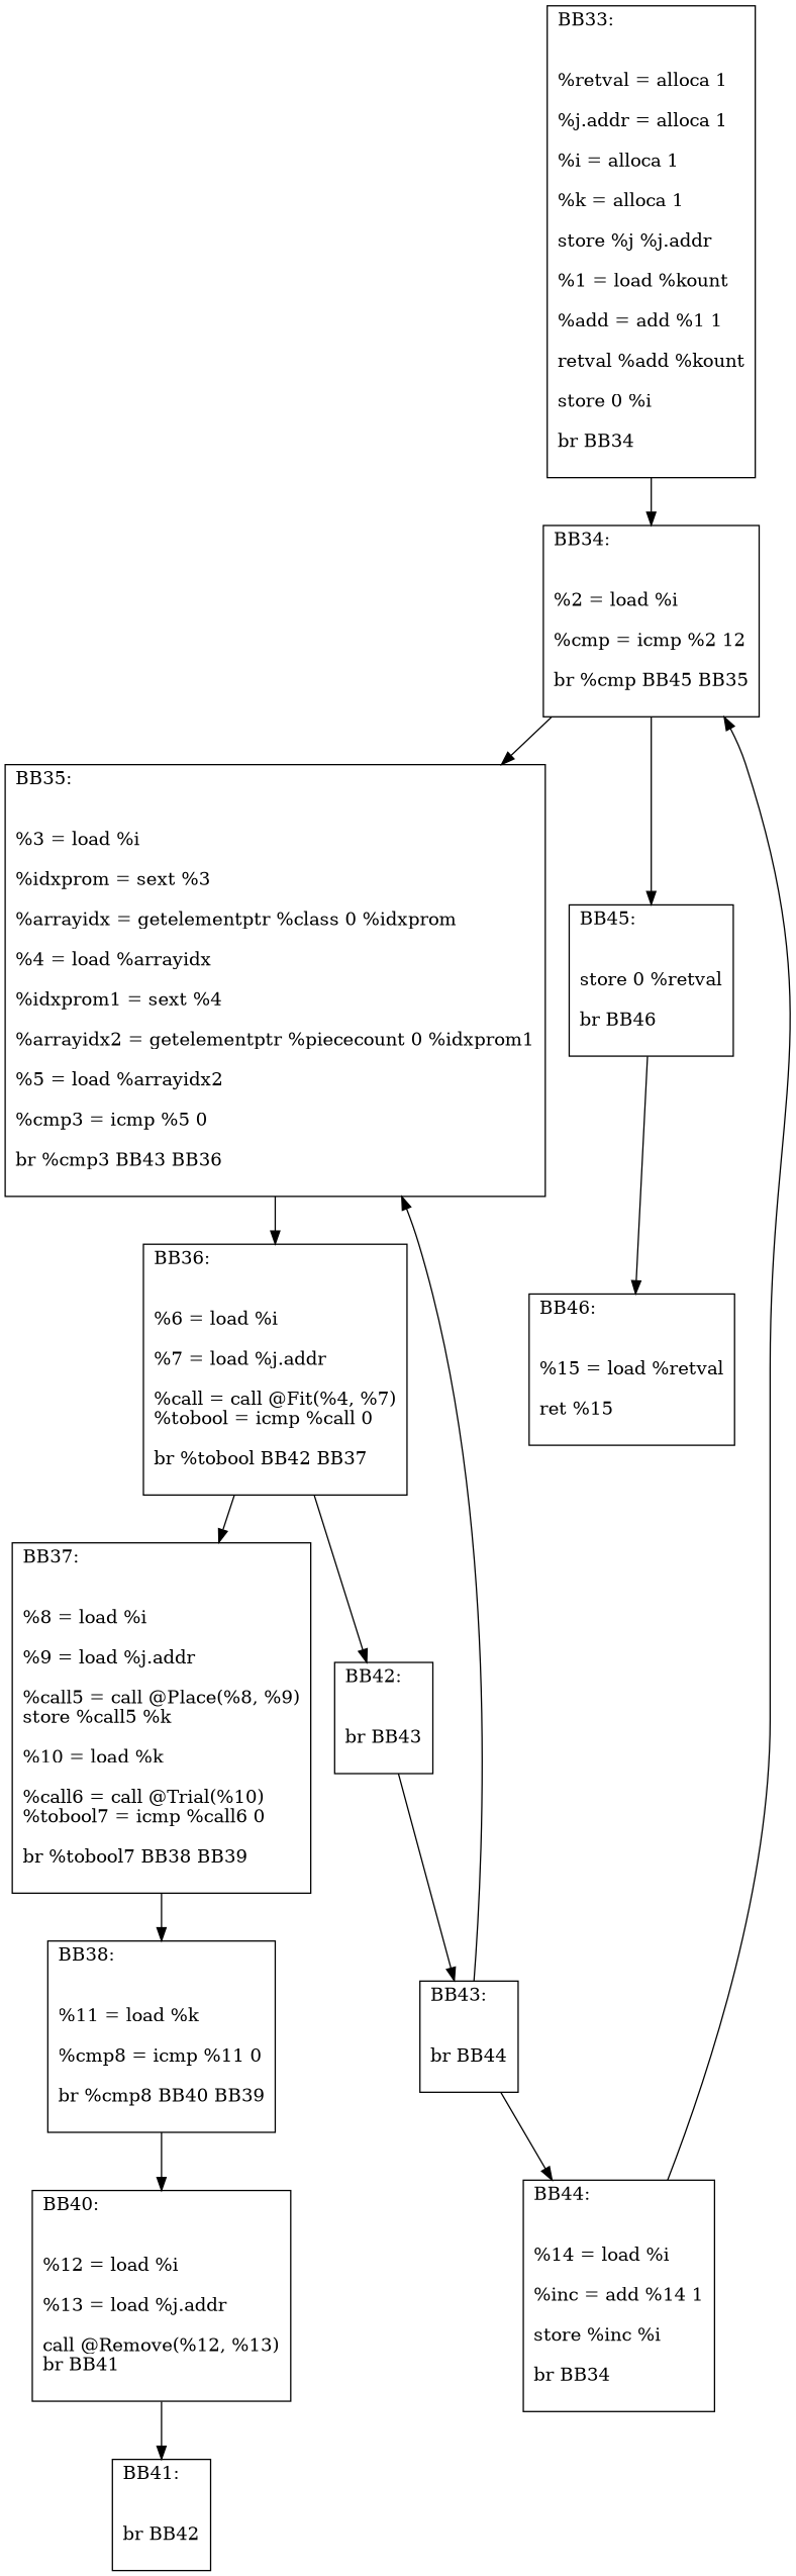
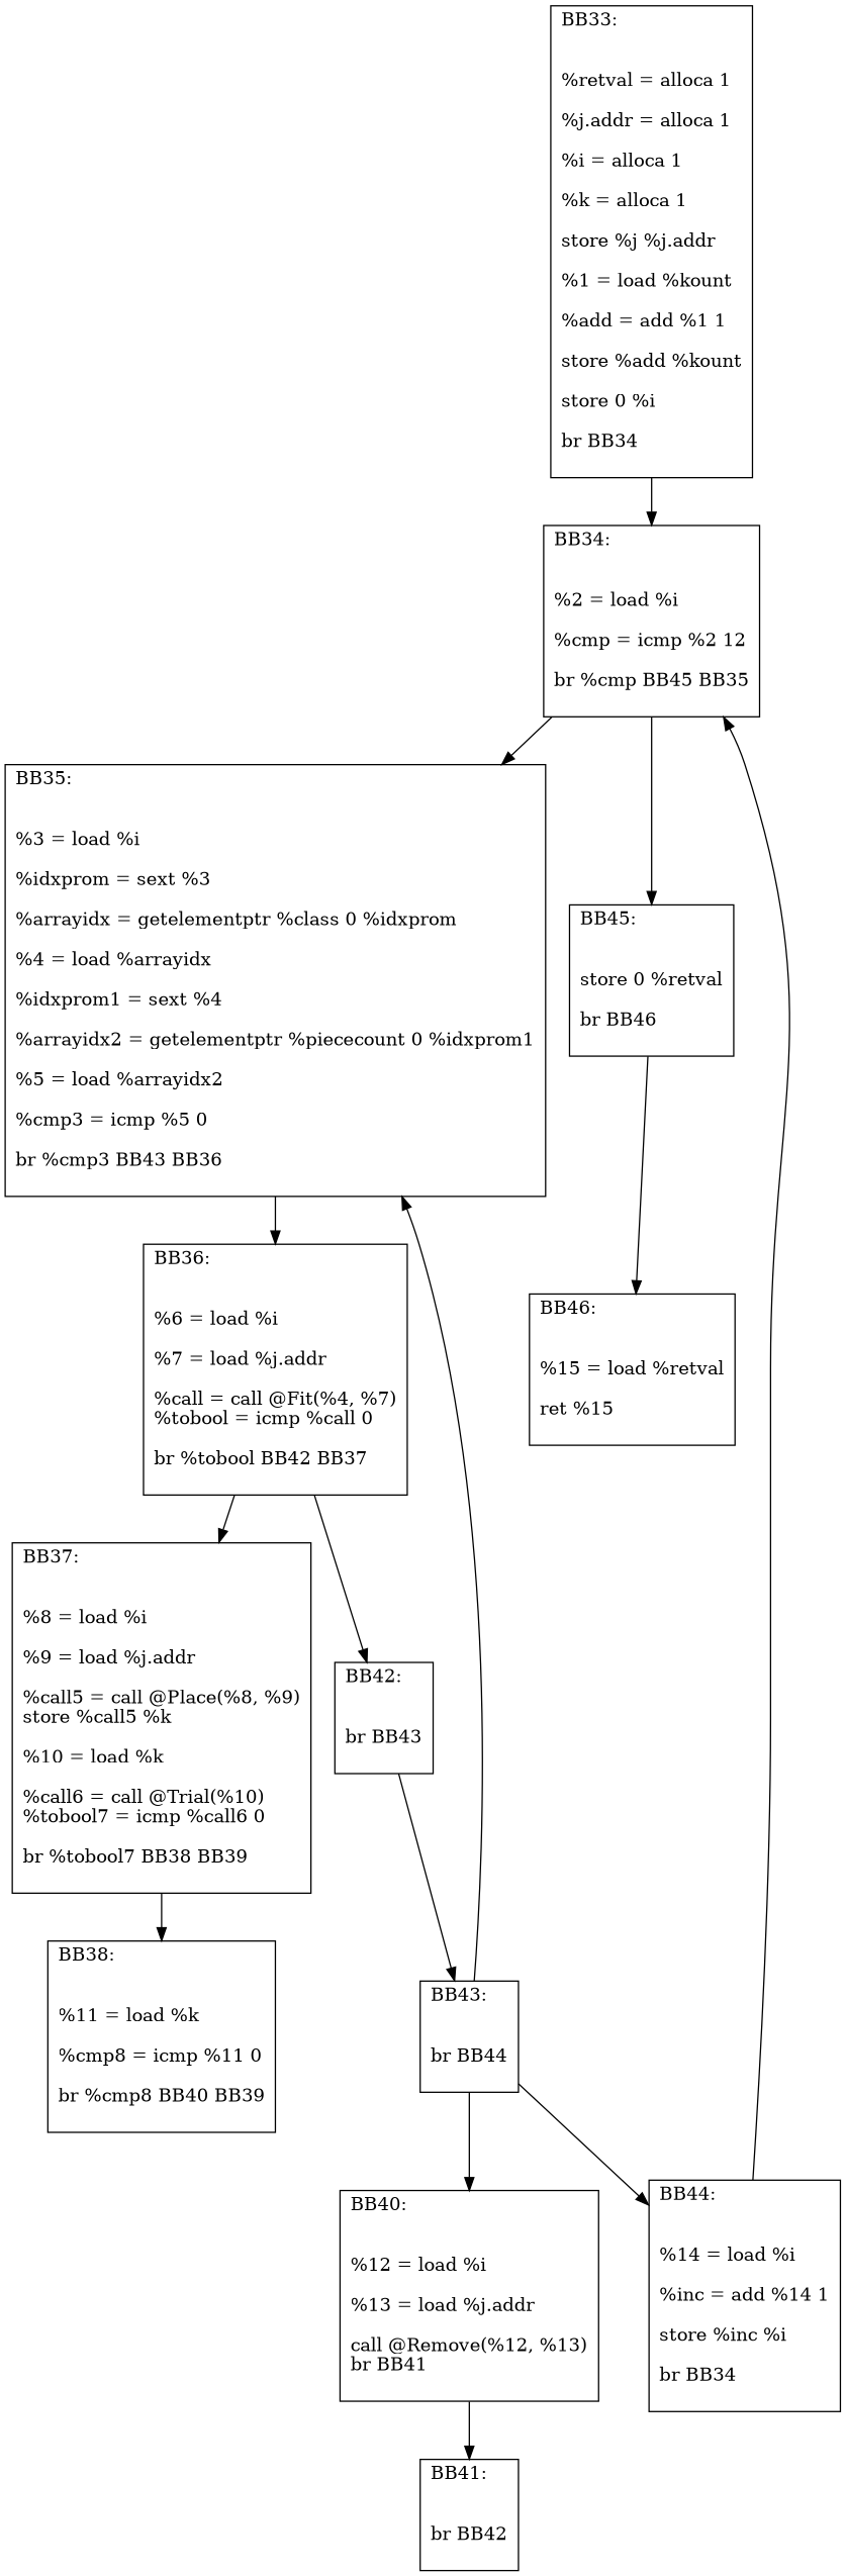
  digraph {
    node [shape=record]
-   n1 [label="{BB33:\l\l\n%retval = alloca 1\l\n%j.addr = alloca 1\l\n%i = alloca 1\l\n%k = alloca 1\l\nstore %j %j.addr\l\n%1 = load %kount\l\n%add = add %1 1\l\nretval %add %kount\l\nstore 0 %i\l\nbr BB34\l\n}"]
+   n1 [label="{BB33:\l\l\n%retval = alloca 1\l\n%j.addr = alloca 1\l\n%i = alloca 1\l\n%k = alloca 1\l\nstore %j %j.addr\l\n%1 = load %kount\l\n%add = add %1 1\l\nstore %add %kount\l\nstore 0 %i\l\nbr BB34\l\n}"]
    n2 [label="{BB34:\l\l\n%2 = load %i\l\n%cmp = icmp %2 12\l\nbr %cmp BB45 BB35\l\n}"]
    n3 [label="{BB35:\l\l\n%3 = load %i\l\n%idxprom = sext %3\l\n%arrayidx = getelementptr %class 0 %idxprom\l\n%4 = load %arrayidx\l\n%idxprom1 = sext %4\l\n%arrayidx2 = getelementptr %piececount 0 %idxprom1\l\n%5 = load %arrayidx2\l\n%cmp3 = icmp %5 0\l\nbr %cmp3 BB43 BB36\l\n}"]
    n4 [label="{BB45:\l\l\nstore 0 %retval\l\nbr BB46\l\n}"]
    n5 [label="{BB36:\l\l\n%6 = load %i\l\n%7 = load %j.addr\l\n%call = call @Fit(%4, %7)\l%tobool = icmp %call 0\l\nbr %tobool BB42 BB37\l\n}"]
    n6 [label="{BB46:\l\l\n%15 = load %retval\l\nret %15\l\n}"]
    n7 [label="{BB37:\l\l\n%8 = load %i\l\n%9 = load %j.addr\l\n%call5 = call @Place(%8, %9)\lstore %call5 %k\l\n%10 = load %k\l\n%call6 = call @Trial(%10)\l%tobool7 = icmp %call6 0\l\nbr %tobool7 BB38 BB39\l\n}"]
    n8 [label="{BB42:\l\l\nbr BB43\l\n}"]
    n9 [label="{BB43:\l\l\nbr BB44\l\n}"]
    n10 [label="{BB44:\l\l\n%14 = load %i\l\n%inc = add %14 1\l\nstore %inc %i\l\nbr BB34\l\n}"]
    n11 [label="{BB38:\l\l\n%11 = load %k\l\n%cmp8 = icmp %11 0\l\nbr %cmp8 BB40 BB39\l\n}"]
    n12 [label="{BB40:\l\l\n%12 = load %i\l\n%13 = load %j.addr\l\ncall @Remove(%12, %13)\lbr BB41\l\n}"]
    n13 [label="{BB41:\l\l\nbr BB42\l\n}"]
    n1 -> n2
    n2 -> n3
    n2 -> n4
    n3 -> n5
    n4 -> n6
    n5 -> n7
    n5 -> n8
    n7 -> n11
    n8 -> n9
    n9 -> n3
    n9 -> n10
    n10 -> n2
-   n11 -> n12
+   n9 -> n12
    n12 -> n13
  }
